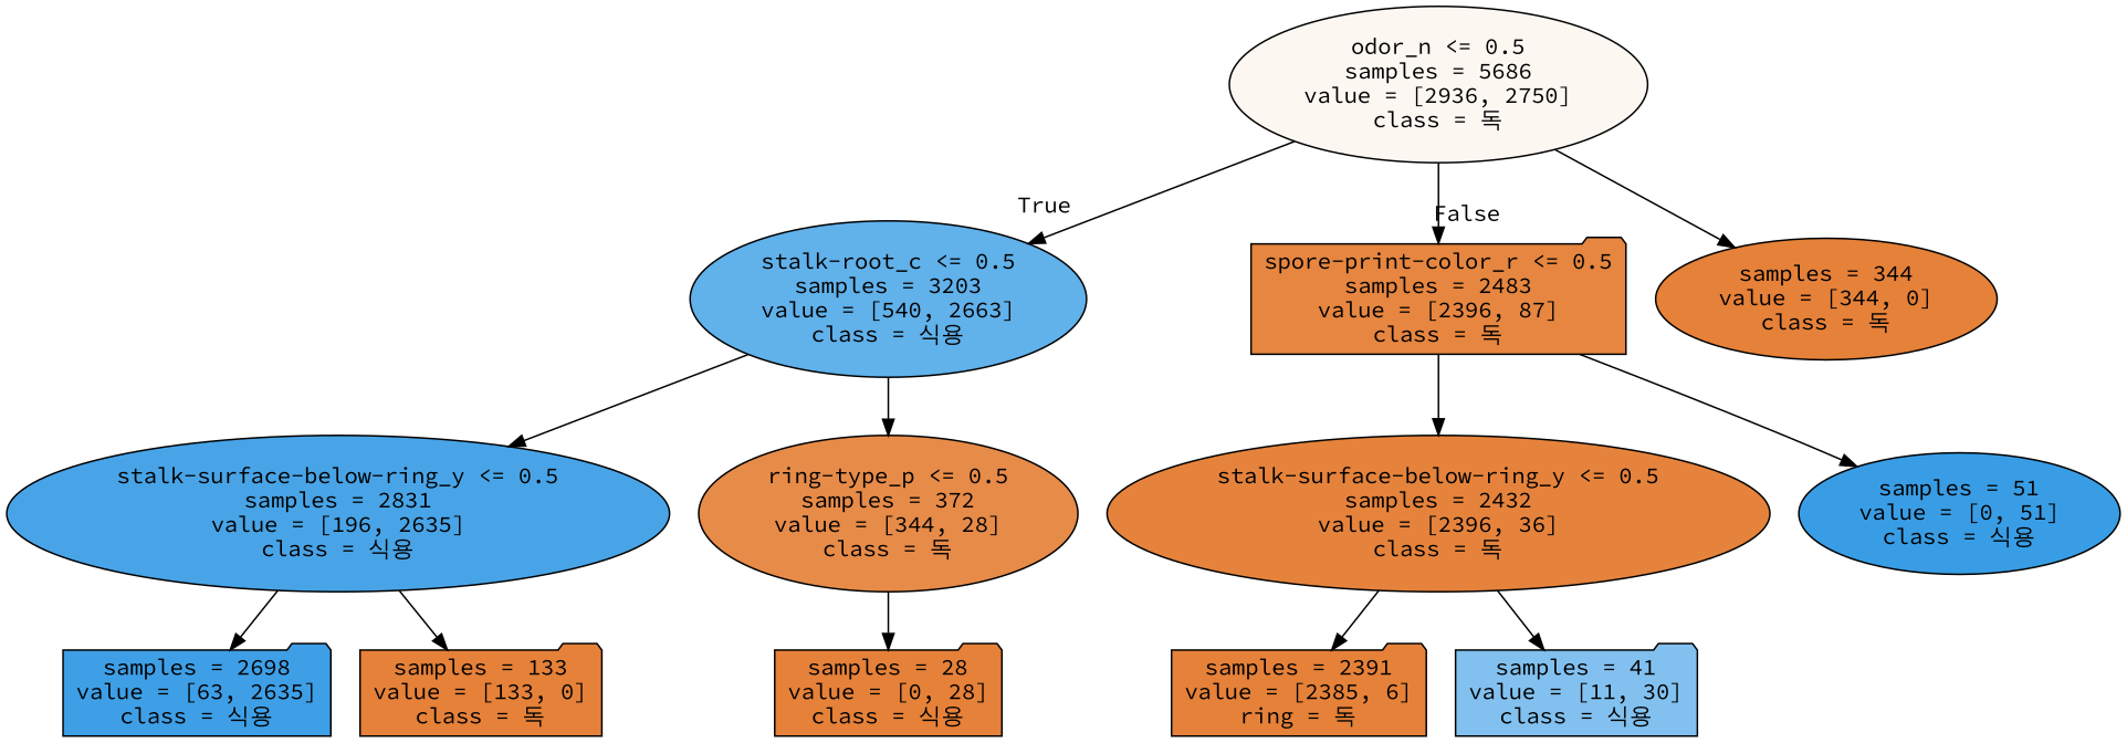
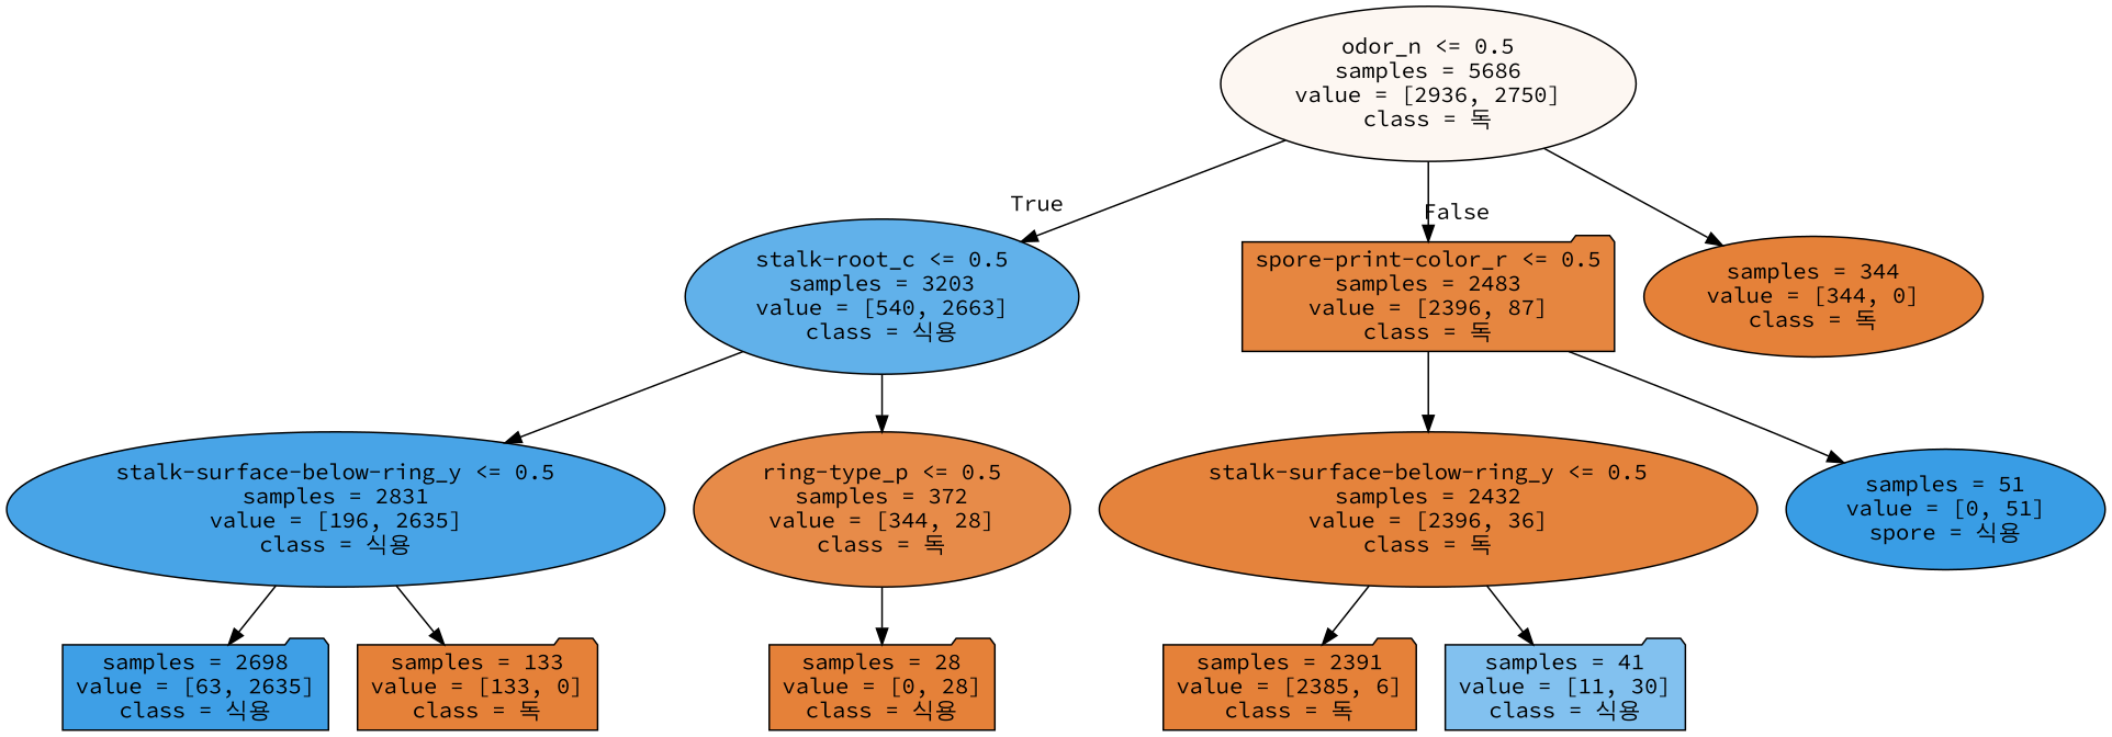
  digraph {
    fontname="Source Code Pro"
    node [color=black fillcolor="#e58139" fontname="Source Code Pro" shape=ellipse style=filled]
    edge [fontname="Source Code Pro"]
    n1 [fillcolor="#fdf7f2" label="odor_n <= 0.5\nsamples = 5686\nvalue = [2936, 2750]\nclass = 독"]
    n2 [fillcolor="#61b1ea" label="stalk-root_c <= 0.5\nsamples = 3203\nvalue = [540, 2663]\nclass = 식용"]
    n3 [fillcolor="#e68640" label="spore-print-color_r <= 0.5\nsamples = 2483\nvalue = [2396, 87]\nclass = 독" shape=folder]
    n4 [label="samples = 344\nvalue = [344, 0]\nclass = 독"]
    n5 [fillcolor="#48a4e7" label="stalk-surface-below-ring_y <= 0.5\nsamples = 2831\nvalue = [196, 2635]\nclass = 식용"]
    n6 [fillcolor="#e78b49" label="ring-type_p <= 0.5\nsamples = 372\nvalue = [344, 28]\nclass = 독"]
    n7 [fillcolor="#e5833c" label="stalk-surface-below-ring_y <= 0.5\nsamples = 2432\nvalue = [2396, 36]\nclass = 독"]
-   n8 [fillcolor="#399de5" label="samples = 51\nvalue = [0, 51]\nclass = 식용"]
+   n8 [fillcolor="#399de5" label="samples = 51\nvalue = [0, 51]\nspore = 식용"]
    n9 [fillcolor="#3e9fe6" label="samples = 2698\nvalue = [63, 2635]\nclass = 식용" shape=folder]
    n10 [label="samples = 133\nvalue = [133, 0]\nclass = 독" shape=folder]
    n11 [label="samples = 28\nvalue = [0, 28]\nclass = 식용" shape=folder]
-   n12 [label="samples = 2391\nvalue = [2385, 6]\nring = 독" shape=folder]
+   n12 [label="samples = 2391\nvalue = [2385, 6]\nclass = 독" shape=folder]
    n13 [fillcolor="#82c1ef" label="samples = 41\nvalue = [11, 30]\nclass = 식용" shape=folder]
    n1 -> n2 [headlabel=True labelangle=45 labeldistance=2.5]
    n1 -> n3 [headlabel=False labelangle=-45 labeldistance=2.5]
    n1 -> n4
    n2 -> n5
    n2 -> n6
    n3 -> n7
    n3 -> n8
    n5 -> n9
    n5 -> n10
    n6 -> n11
    n7 -> n12
    n7 -> n13
  }
